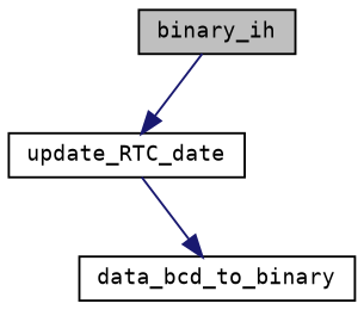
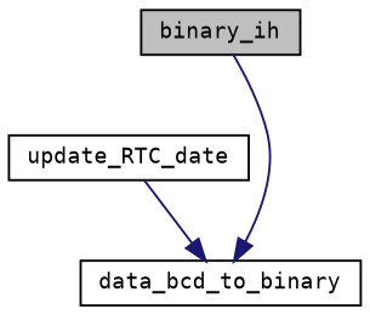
  digraph {
    fontname="DejaVu Sans Mono"
    rankdir=TB
    node [color=black fontname="DejaVu Sans Mono" fontsize=10 shape=record]
    edge [color=midnightblue fontname="DejaVu Sans Mono" fontsize=10 labelfontname=Helvetica labelfontsize=10 style=solid]
    n1 [fillcolor=grey75 fontcolor=black height=0.2 label=binary_ih style=filled width=0.4]
    n2 [height=0.2 label=update_RTC_date width=0.4]
    n3 [height=0.2 label=data_bcd_to_binary width=0.4]
-   n1 -> n2
+   n1 -> n3
    n2 -> n3
  }
